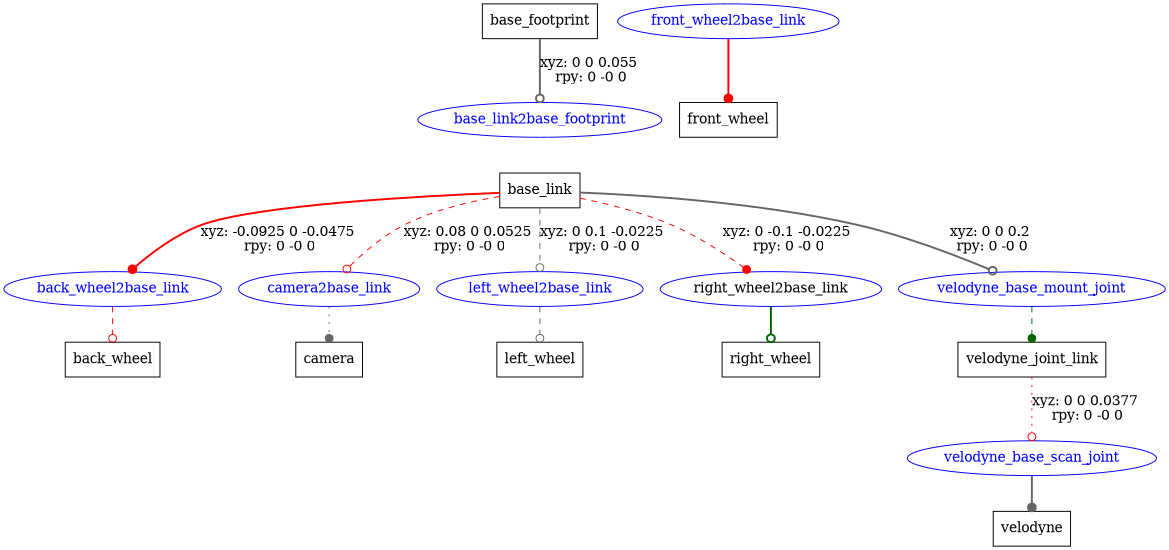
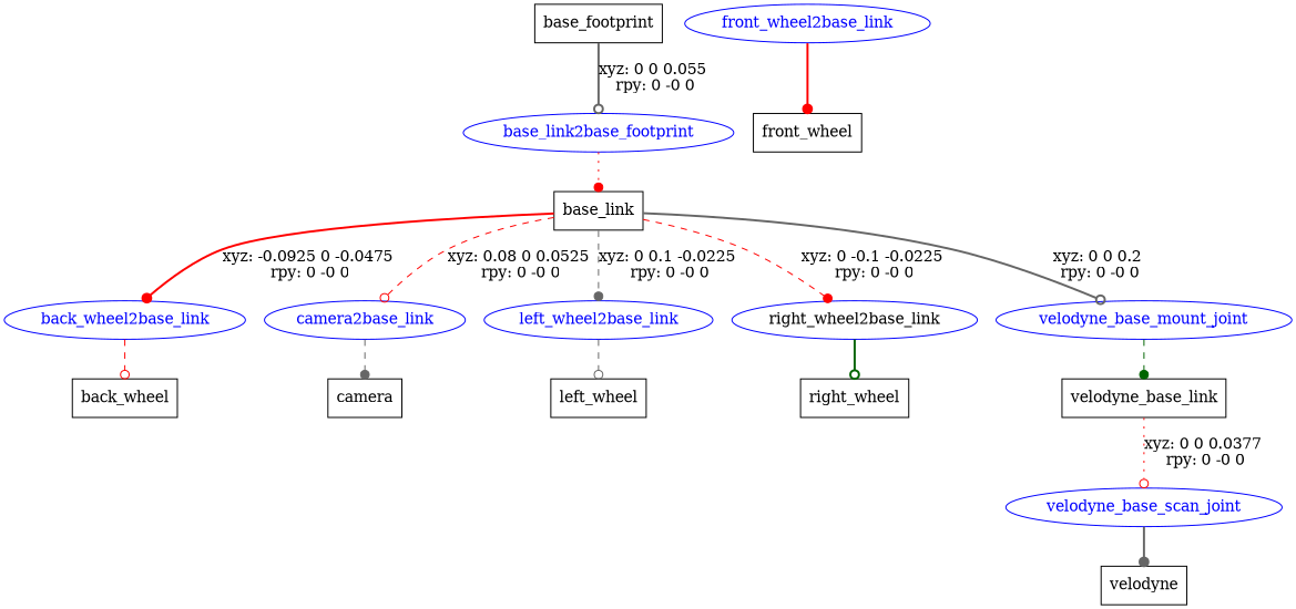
  digraph {
    node [shape=box]
    edge [arrowhead=dot color=red style=bold]
    n1 [label=base_footprint]
    base_link2base_footprint [color=blue fontcolor=blue shape=ellipse]
    n3 [label=base_link]
    back_wheel2base_link [color=blue fontcolor=blue shape=ellipse]
    camera2base_link [color=blue fontcolor=blue shape=ellipse]
    left_wheel2base_link [color=blue fontcolor=blue shape=ellipse]
    right_wheel2base_link [color=blue fontcolor=black shape=ellipse]
    velodyne_base_mount_joint [color=blue fontcolor=blue shape=ellipse]
    n9 [label=back_wheel]
    n10 [label=camera]
    front_wheel2base_link [color=blue fontcolor=blue shape=ellipse]
    n12 [label=front_wheel]
    n13 [label=left_wheel]
    n14 [label=right_wheel]
-   n15 [label=velodyne_joint_link]
+   n15 [label=velodyne_base_link]
    velodyne_base_scan_joint [color=blue fontcolor=blue shape=ellipse]
    n17 [label=velodyne]
    n1 -> base_link2base_footprint [arrowhead=odot color=gray40 label="xyz: 0 0 0.055 \nrpy: 0 -0 0"]
+   base_link2base_footprint -> n3 [style=dotted]
    n3 -> back_wheel2base_link [label="xyz: -0.0925 0 -0.0475 \nrpy: 0 -0 0"]
    n3 -> camera2base_link [arrowhead=odot label="xyz: 0.08 0 0.0525 \nrpy: 0 -0 0" style=dashed]
-   n3 -> left_wheel2base_link [arrowhead=odot color=gray40 label="xyz: 0 0.1 -0.0225 \nrpy: 0 -0 0" style=dashed]
+   n3 -> left_wheel2base_link [color=gray40 label="xyz: 0 0.1 -0.0225 \nrpy: 0 -0 0" style=dashed]
    n3 -> right_wheel2base_link [label="xyz: 0 -0.1 -0.0225 \nrpy: 0 -0 0" style=dashed]
    n3 -> velodyne_base_mount_joint [arrowhead=odot color=gray40 label="xyz: 0 0 0.2 \nrpy: 0 -0 0"]
    back_wheel2base_link -> n9 [arrowhead=odot style=dashed]
-   camera2base_link -> n10 [color=gray40 style=dotted]
+   camera2base_link -> n10 [color=gray40 style=dashed]
    left_wheel2base_link -> n13 [arrowhead=odot color=gray40 style=dashed]
    right_wheel2base_link -> n14 [arrowhead=odot color=darkgreen]
    velodyne_base_mount_joint -> n15 [color=darkgreen style=dashed]
    front_wheel2base_link -> n12
    n15 -> velodyne_base_scan_joint [arrowhead=odot label="xyz: 0 0 0.0377 \nrpy: 0 -0 0" style=dotted]
    velodyne_base_scan_joint -> n17 [color=gray40]
  }
